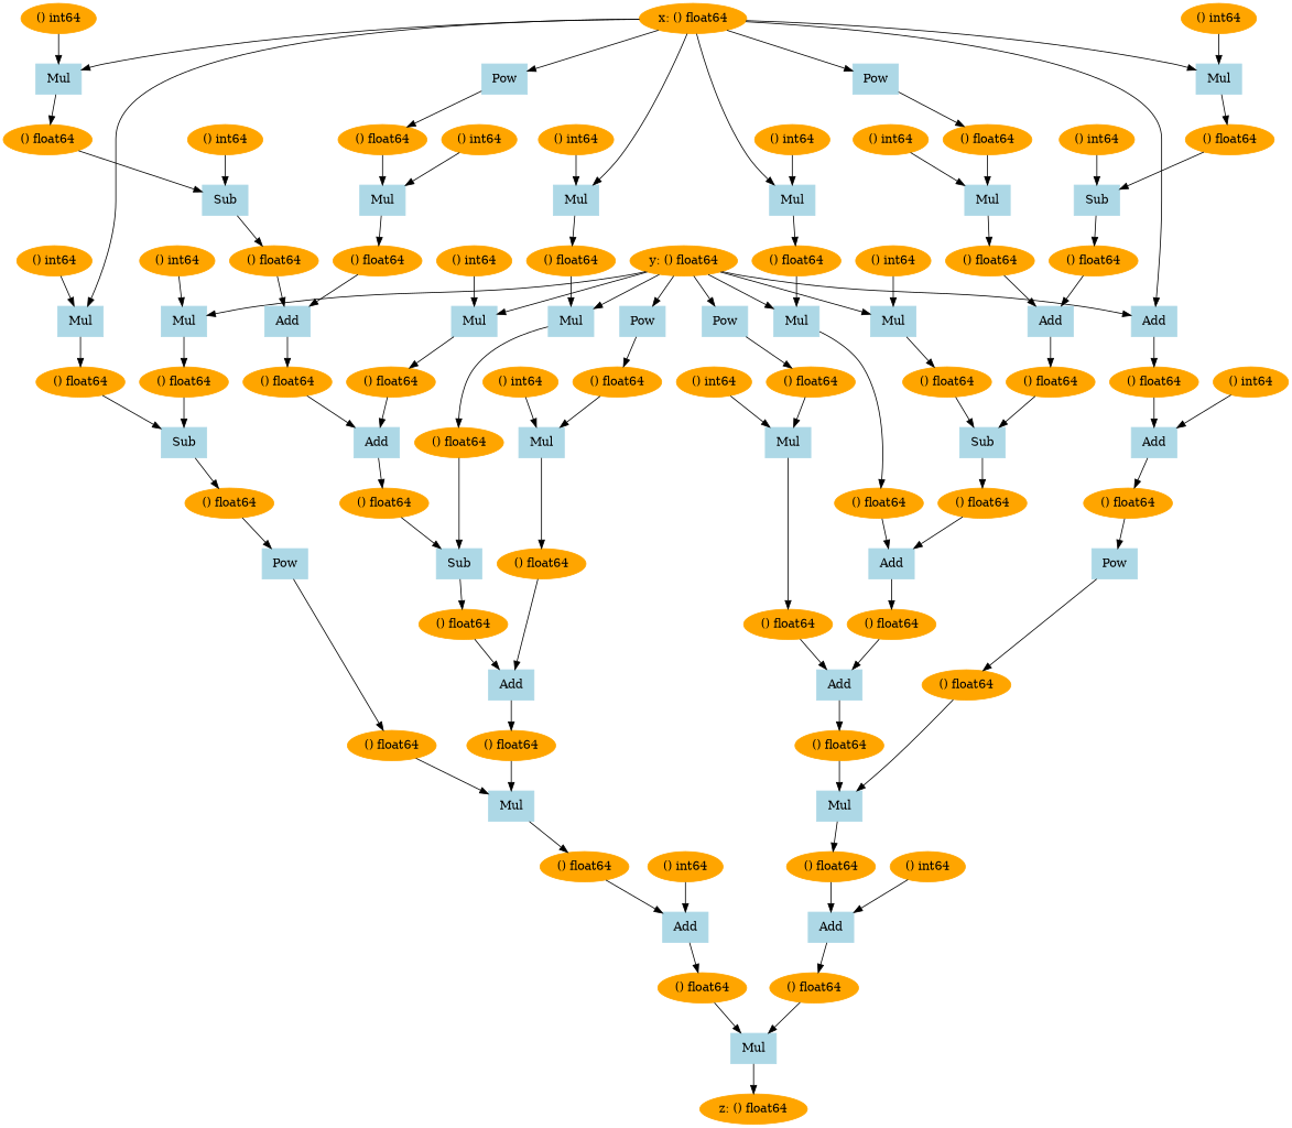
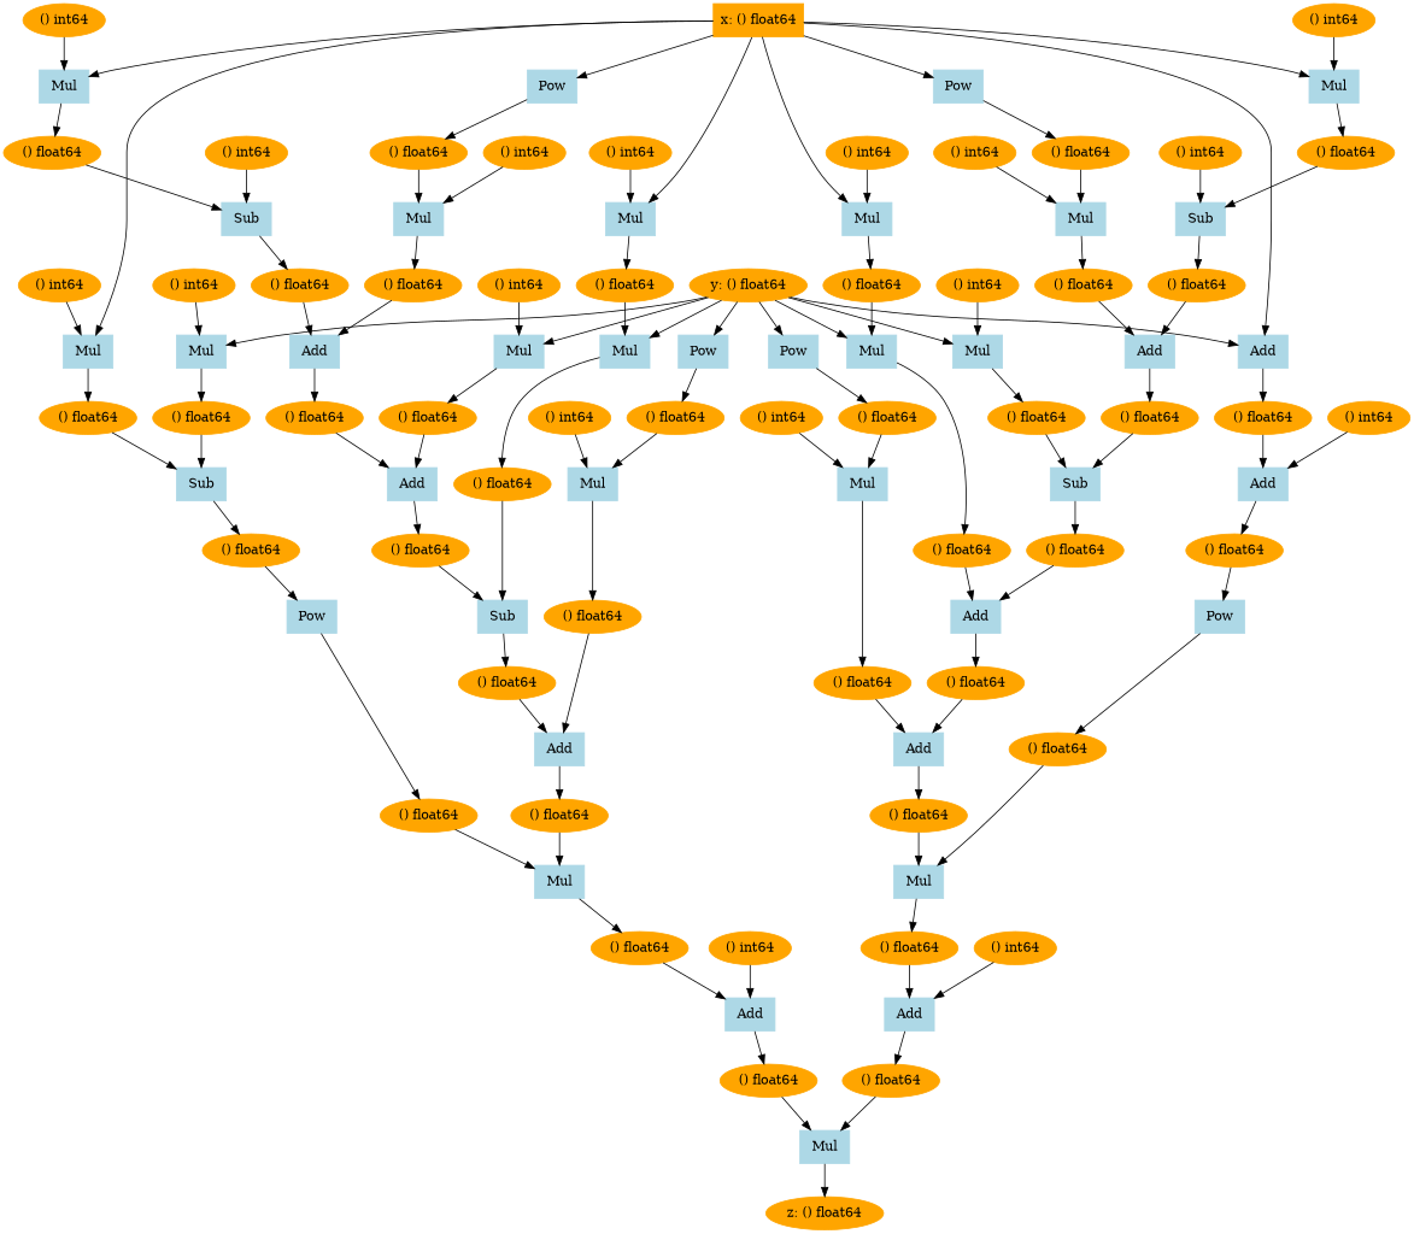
  digraph {
    node [color=orange style=filled]
    n1 [label="z: () float64"]
    n2 [color=lightblue label=Mul shape=box]
    n3 [label="() float64"]
    n4 [label="() float64"]
    n5 [color=lightblue label=Add shape=box]
    n6 [label="() float64"]
    n7 [label="() int64"]
    n8 [color=lightblue label=Mul shape=box]
    n9 [label="() float64"]
    n10 [label="() float64"]
    n11 [color=lightblue label=Add shape=box]
    n12 [label="() float64"]
    n13 [label="() float64"]
    n14 [color=lightblue label=Mul shape=box]
    n15 [label="() float64"]
    n16 [label="() int64"]
    n17 [color=lightblue label=Pow shape=box]
    n18 [label="y: () float64"]
    n19 [color=lightblue label=Mul shape=box]
    n20 [color=lightblue label=Mul shape=box]
    n21 [color=lightblue label=Mul shape=box]
    n22 [color=lightblue label=Pow shape=box]
    n23 [color=lightblue label=Mul shape=box]
    n24 [color=lightblue label=Mul shape=box]
    n25 [color=lightblue label=Add shape=box]
    n26 [color=lightblue label=Sub shape=box]
    n27 [label="() float64"]
    n28 [label="() float64"]
    n29 [label="() float64"]
    n30 [color=lightblue label=Mul shape=box]
-   n31 [label="x: () float64"]
+   n31 [label="x: () float64" shape=box]
    n32 [color=lightblue label=Pow shape=box]
    n33 [color=lightblue label=Mul shape=box]
    n34 [color=lightblue label=Mul shape=box]
    n35 [color=lightblue label=Mul shape=box]
    n36 [color=lightblue label=Pow shape=box]
    n37 [color=lightblue label=Mul shape=box]
    n38 [label="() int64"]
    n39 [color=lightblue label=Add shape=box]
    n40 [label="() float64"]
    n41 [label="() float64"]
    n42 [label="() int64"]
    n43 [color=lightblue label=Add shape=box]
    n44 [label="() float64"]
    n45 [label="() float64"]
    n46 [color=lightblue label=Mul shape=box]
    n47 [label="() float64"]
    n48 [label="() int64"]
    n49 [color=lightblue label=Sub shape=box]
    n50 [label="() int64"]
    n51 [label="() float64"]
    n52 [label="() int64"]
    n53 [color=lightblue label=Pow shape=box]
    n54 [label="() float64"]
    n55 [color=lightblue label=Sub shape=box]
    n56 [label="() float64"]
    n57 [label="() float64"]
    n58 [label="() int64"]
    n59 [label="() int64"]
    n60 [color=lightblue label=Add shape=box]
    n61 [label="() float64"]
    n62 [label="() int64"]
    n63 [color=lightblue label=Mul shape=box]
    n64 [label="() float64"]
    n65 [label="() float64"]
    n66 [color=lightblue label=Add shape=box]
    n67 [label="() float64"]
    n68 [label="() float64"]
    n69 [color=lightblue label=Mul shape=box]
    n70 [label="() float64"]
    n71 [label="() int64"]
    n72 [color=lightblue label=Add shape=box]
    n73 [label="() float64"]
    n74 [label="() float64"]
    n75 [label="() float64"]
    n76 [label="() int64"]
    n77 [color=lightblue label=Sub shape=box]
    n78 [label="() float64"]
    n79 [label="() float64"]
    n80 [label="() int64"]
    n81 [color=lightblue label=Add shape=box]
    n82 [label="() float64"]
    n83 [label="() float64"]
    n84 [color=lightblue label=Mul shape=box]
    n85 [label="() float64"]
    n86 [label="() int64"]
    n87 [color=lightblue label=Sub shape=box]
    n88 [label="() int64"]
    n89 [label="() float64"]
    n90 [label="() int64"]
    n91 [color=lightblue label=Pow shape=box]
    n92 [label="() float64"]
    n93 [color=lightblue label=Add shape=box]
    n94 [label="() float64"]
    n95 [label="() int64"]
    n2 -> n1
    n3 -> n2
    n4 -> n2
    n5 -> n4
    n6 -> n5
    n7 -> n5
    n8 -> n6
    n9 -> n8
    n10 -> n8
    n11 -> n10
    n12 -> n11
    n13 -> n11
    n14 -> n13
    n15 -> n14
    n16 -> n14
    n17 -> n15
    n18 -> n17
    n18 -> n19
    n18 -> n20
    n18 -> n21
    n18 -> n22
    n18 -> n23
    n18 -> n24
    n18 -> n25
    n19 -> n28
    n20 -> n41
    n21 -> n57
    n22 -> n70
    n23 -> n74
    n24 -> n79
    n25 -> n94
    n26 -> n12
    n27 -> n26
    n28 -> n26
    n29 -> n19
    n30 -> n29
    n31 -> n25
    n31 -> n30
    n31 -> n32
    n31 -> n33
    n31 -> n34
    n31 -> n35
    n31 -> n36
    n31 -> n37
    n32 -> n47
    n33 -> n51
    n34 -> n56
    n35 -> n75
    n36 -> n85
    n37 -> n89
    n38 -> n30
    n39 -> n27
    n40 -> n39
    n41 -> n39
    n42 -> n20
    n43 -> n40
    n44 -> n43
    n45 -> n43
    n46 -> n45
    n47 -> n46
    n48 -> n46
    n49 -> n44
    n50 -> n49
    n51 -> n49
    n52 -> n33
    n53 -> n9
    n54 -> n53
    n55 -> n54
    n56 -> n55
    n57 -> n55
    n58 -> n21
    n59 -> n34
    n60 -> n3
    n61 -> n60
    n62 -> n60
    n63 -> n61
    n64 -> n63
    n65 -> n63
    n66 -> n65
    n67 -> n66
    n68 -> n66
    n69 -> n68
    n70 -> n69
    n71 -> n69
    n72 -> n67
    n73 -> n72
    n74 -> n72
    n75 -> n23
    n76 -> n35
    n77 -> n73
    n78 -> n77
    n79 -> n77
    n80 -> n24
    n81 -> n78
    n82 -> n81
    n83 -> n81
    n84 -> n83
    n85 -> n84
    n86 -> n84
    n87 -> n82
    n88 -> n87
    n89 -> n87
    n90 -> n37
    n91 -> n64
    n92 -> n91
    n93 -> n92
    n94 -> n93
    n95 -> n93
  }
